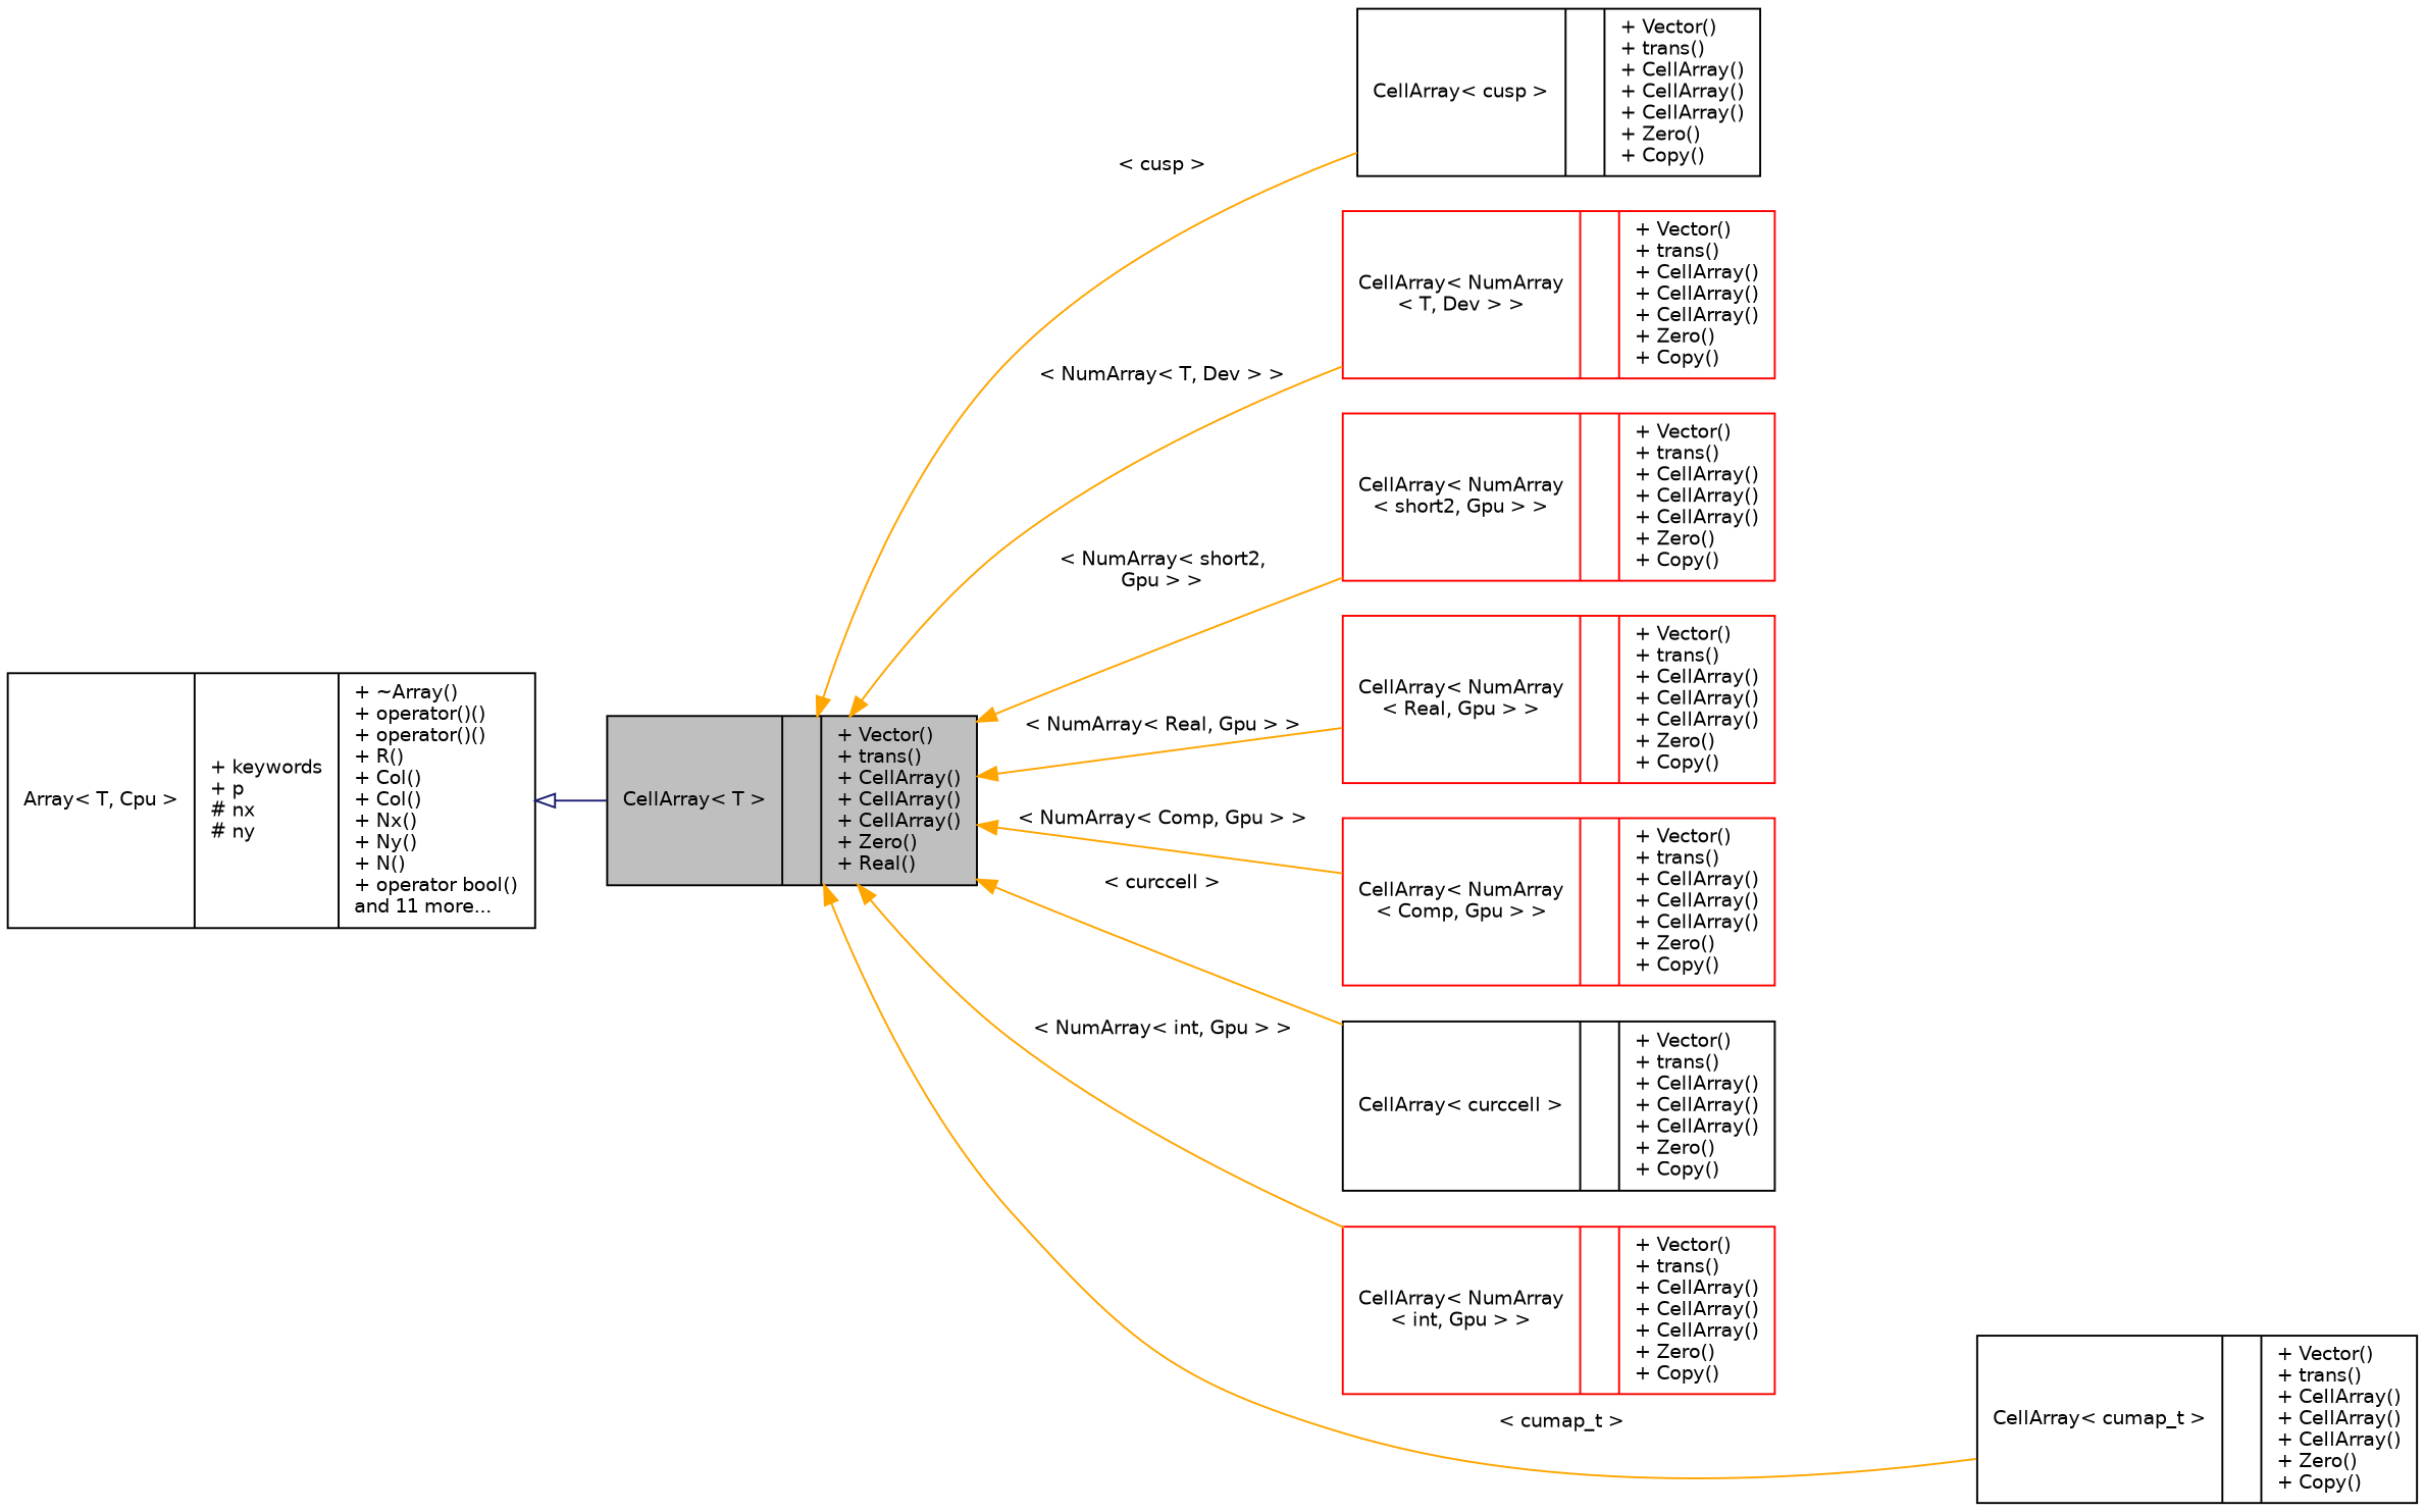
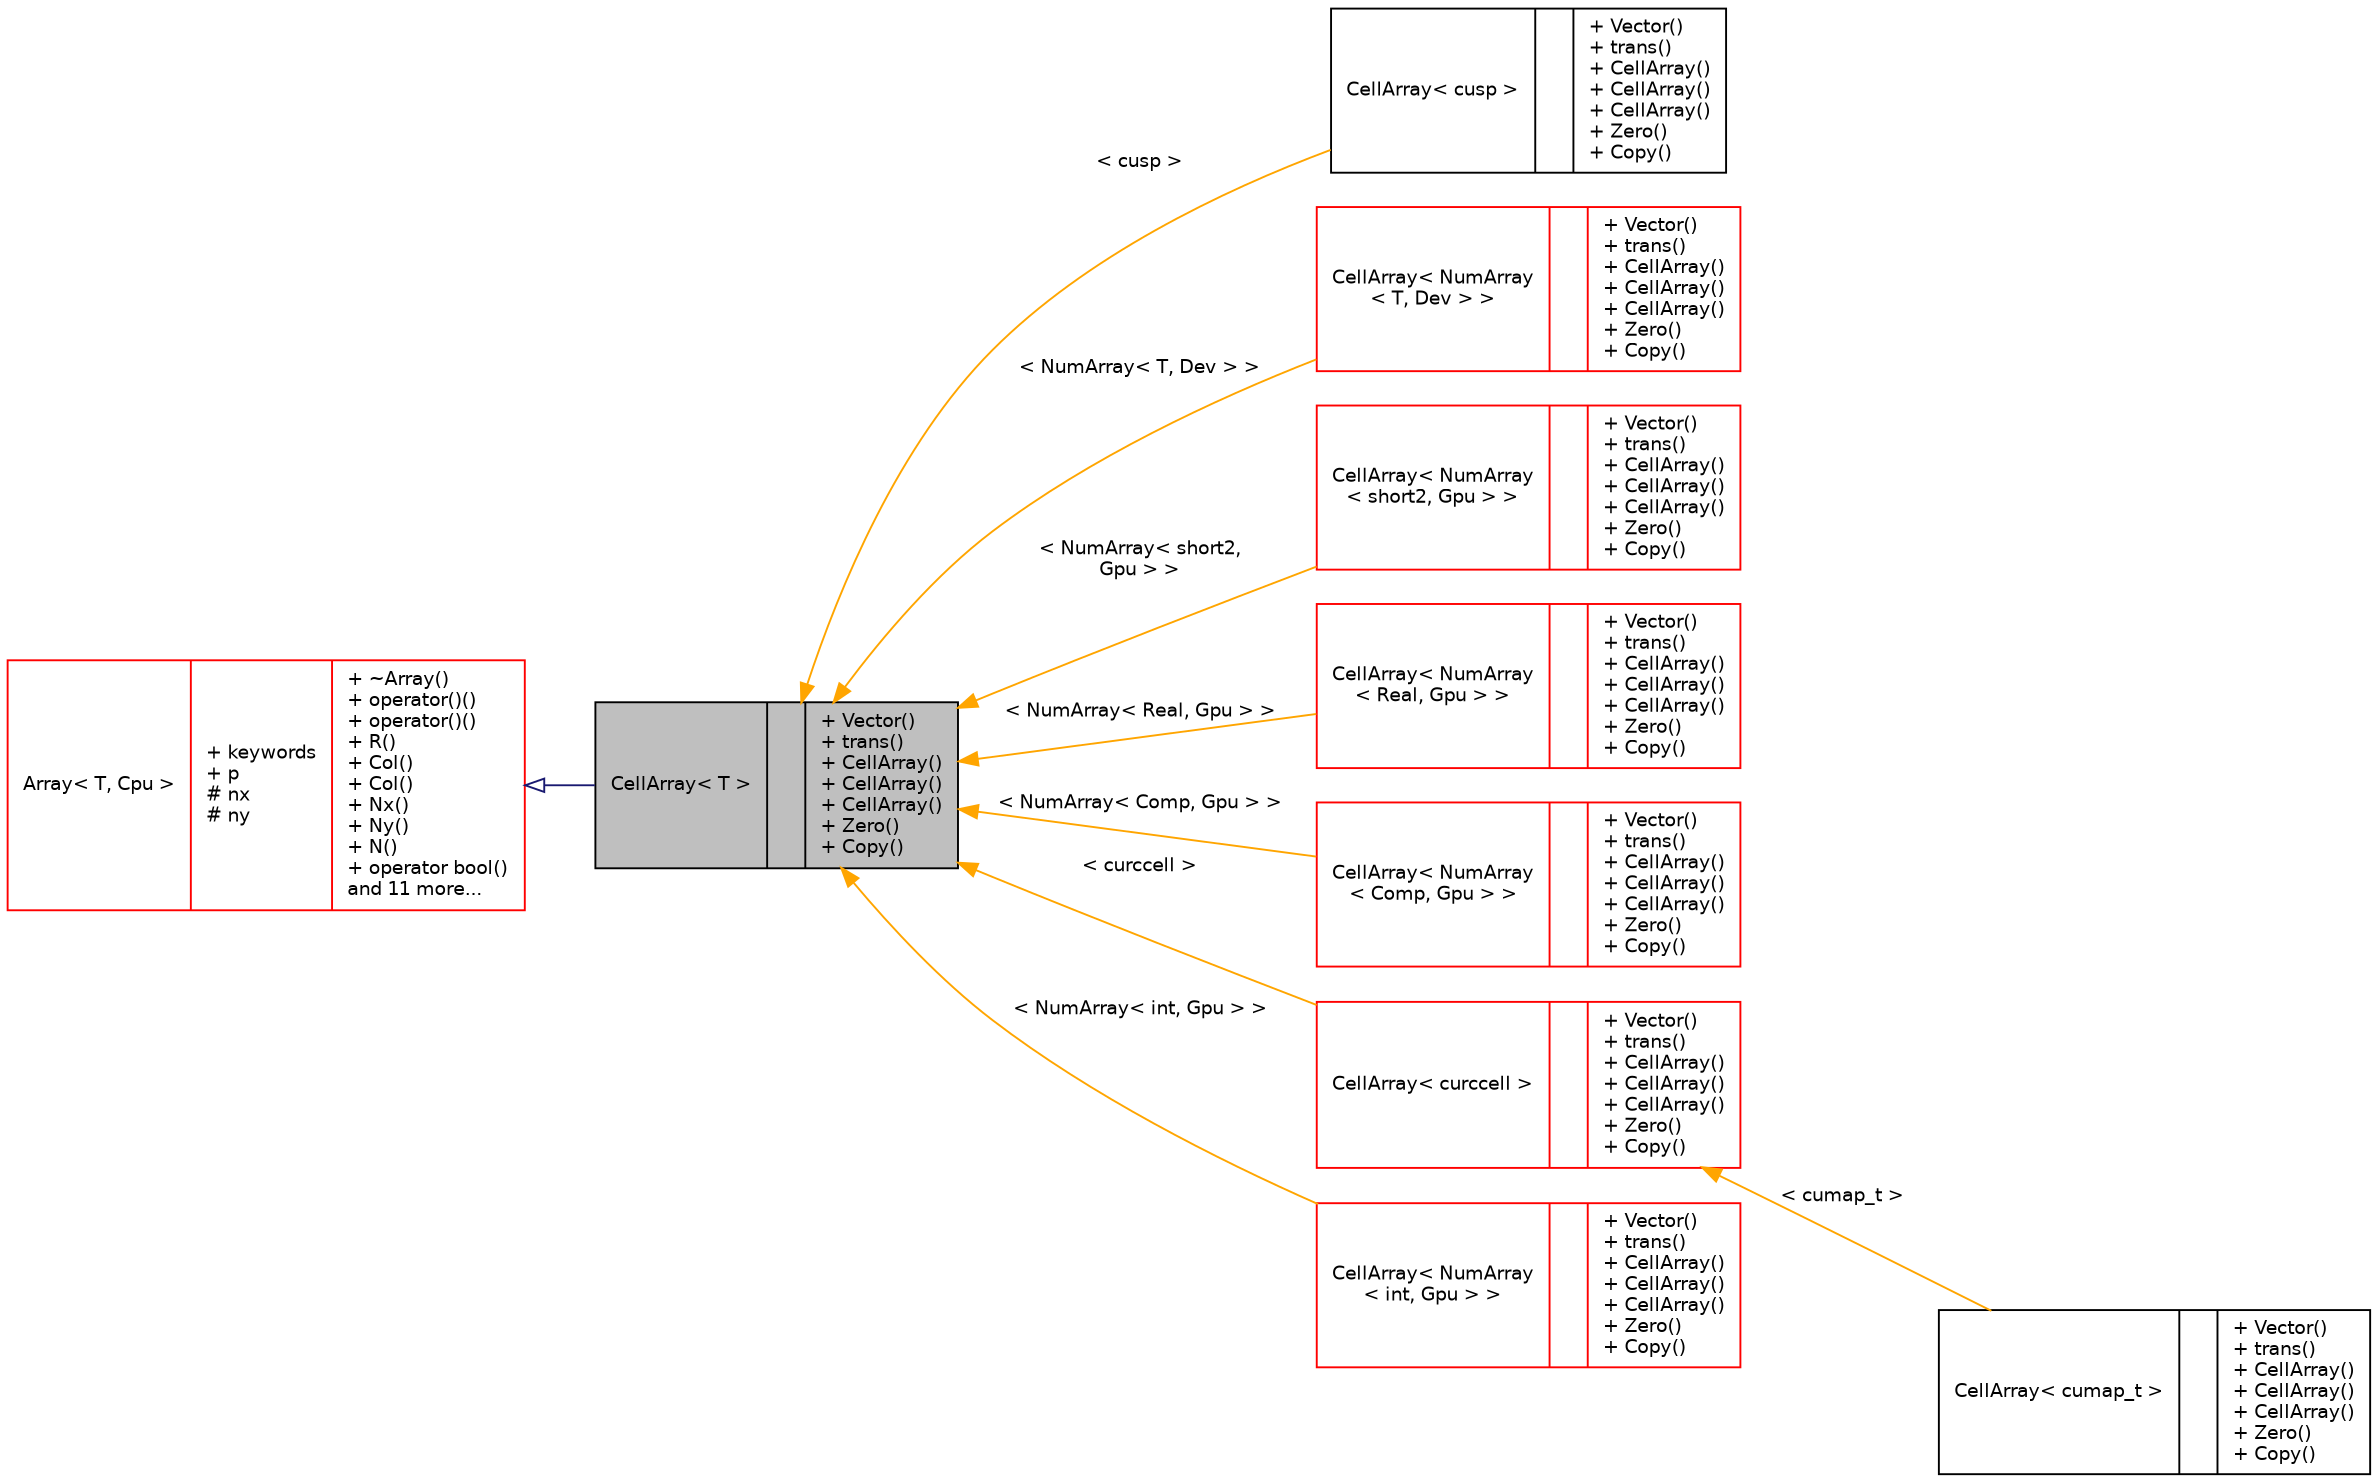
  digraph {
    rankdir=LR
    node [color=red fontname=Helvetica fontsize=10 shape=record]
    edge [color=orange dir=back fontname=Helvetica fontsize=10 labelfontname=Helvetica labelfontsize=10 style=solid]
-   n1 [color=black fillcolor=grey75 fontcolor=black height=0.2 label="{CellArray\< T \>\n||+ Vector()\l+ trans()\l+ CellArray()\l+ CellArray()\l+ CellArray()\l+ Zero()\l+ Real()\l}" style=filled width=0.4]
+   n1 [color=black fillcolor=grey75 fontcolor=black height=0.2 label="{CellArray\< T \>\n||+ Vector()\l+ trans()\l+ CellArray()\l+ CellArray()\l+ CellArray()\l+ Zero()\l+ Copy()\l}" style=filled width=0.4]
    n2 [color=black height=0.2 label="{CellArray\< cusp \>\n||+ Vector()\l+ trans()\l+ CellArray()\l+ CellArray()\l+ CellArray()\l+ Zero()\l+ Copy()\l}" width=0.4]
    n3 [height=0.2 label="{CellArray\< NumArray\l\< T, Dev \> \>\n||+ Vector()\l+ trans()\l+ CellArray()\l+ CellArray()\l+ CellArray()\l+ Zero()\l+ Copy()\l}" width=0.4]
    n4 [height=0.2 label="{CellArray\< NumArray\l\< short2, Gpu \> \>\n||+ Vector()\l+ trans()\l+ CellArray()\l+ CellArray()\l+ CellArray()\l+ Zero()\l+ Copy()\l}" width=0.4]
    n5 [height=0.2 label="{CellArray\< NumArray\l\< Real, Gpu \> \>\n||+ Vector()\l+ trans()\l+ CellArray()\l+ CellArray()\l+ CellArray()\l+ Zero()\l+ Copy()\l}" width=0.4]
    n6 [height=0.2 label="{CellArray\< NumArray\l\< Comp, Gpu \> \>\n||+ Vector()\l+ trans()\l+ CellArray()\l+ CellArray()\l+ CellArray()\l+ Zero()\l+ Copy()\l}" width=0.4]
-   n7 [color=black height=0.2 label="{CellArray\< curccell \>\n||+ Vector()\l+ trans()\l+ CellArray()\l+ CellArray()\l+ CellArray()\l+ Zero()\l+ Copy()\l}" width=0.4]
+   n7 [height=0.2 label="{CellArray\< curccell \>\n||+ Vector()\l+ trans()\l+ CellArray()\l+ CellArray()\l+ CellArray()\l+ Zero()\l+ Copy()\l}" width=0.4]
    n8 [height=0.2 label="{CellArray\< NumArray\l\< int, Gpu \> \>\n||+ Vector()\l+ trans()\l+ CellArray()\l+ CellArray()\l+ CellArray()\l+ Zero()\l+ Copy()\l}" width=0.4]
    n9 [color=black height=0.2 label="{CellArray\< cumap_t \>\n||+ Vector()\l+ trans()\l+ CellArray()\l+ CellArray()\l+ CellArray()\l+ Zero()\l+ Copy()\l}" width=0.4]
-   n10 [color=black height=0.2 label="{Array\< T, Cpu \>\n|+ keywords\l+ p\l# nx\l# ny\l|+ ~Array()\l+ operator()()\l+ operator()()\l+ R()\l+ Col()\l+ Col()\l+ Nx()\l+ Ny()\l+ N()\l+ operator bool()\land 11 more...\l}" width=0.4]
+   n10 [height=0.2 label="{Array\< T, Cpu \>\n|+ keywords\l+ p\l# nx\l# ny\l|+ ~Array()\l+ operator()()\l+ operator()()\l+ R()\l+ Col()\l+ Col()\l+ Nx()\l+ Ny()\l+ N()\l+ operator bool()\land 11 more...\l}" width=0.4]
    n1 -> n2 [label=" \< cusp \>"]
    n1 -> n3 [label=" \< NumArray\< T, Dev \> \>"]
    n1 -> n4 [label=" \< NumArray\< short2,\l Gpu \> \>"]
    n1 -> n5 [label=" \< NumArray\< Real, Gpu \> \>"]
    n1 -> n6 [label=" \< NumArray\< Comp, Gpu \> \>"]
    n1 -> n7 [label=" \< curccell \>"]
    n1 -> n8 [label=" \< NumArray\< int, Gpu \> \>"]
-   n1 -> n9 [label=" \< cumap_t \>"]
+   n7 -> n9 [label=" \< cumap_t \>"]
    n10 -> n1 [arrowtail=onormal color=midnightblue]
  }
